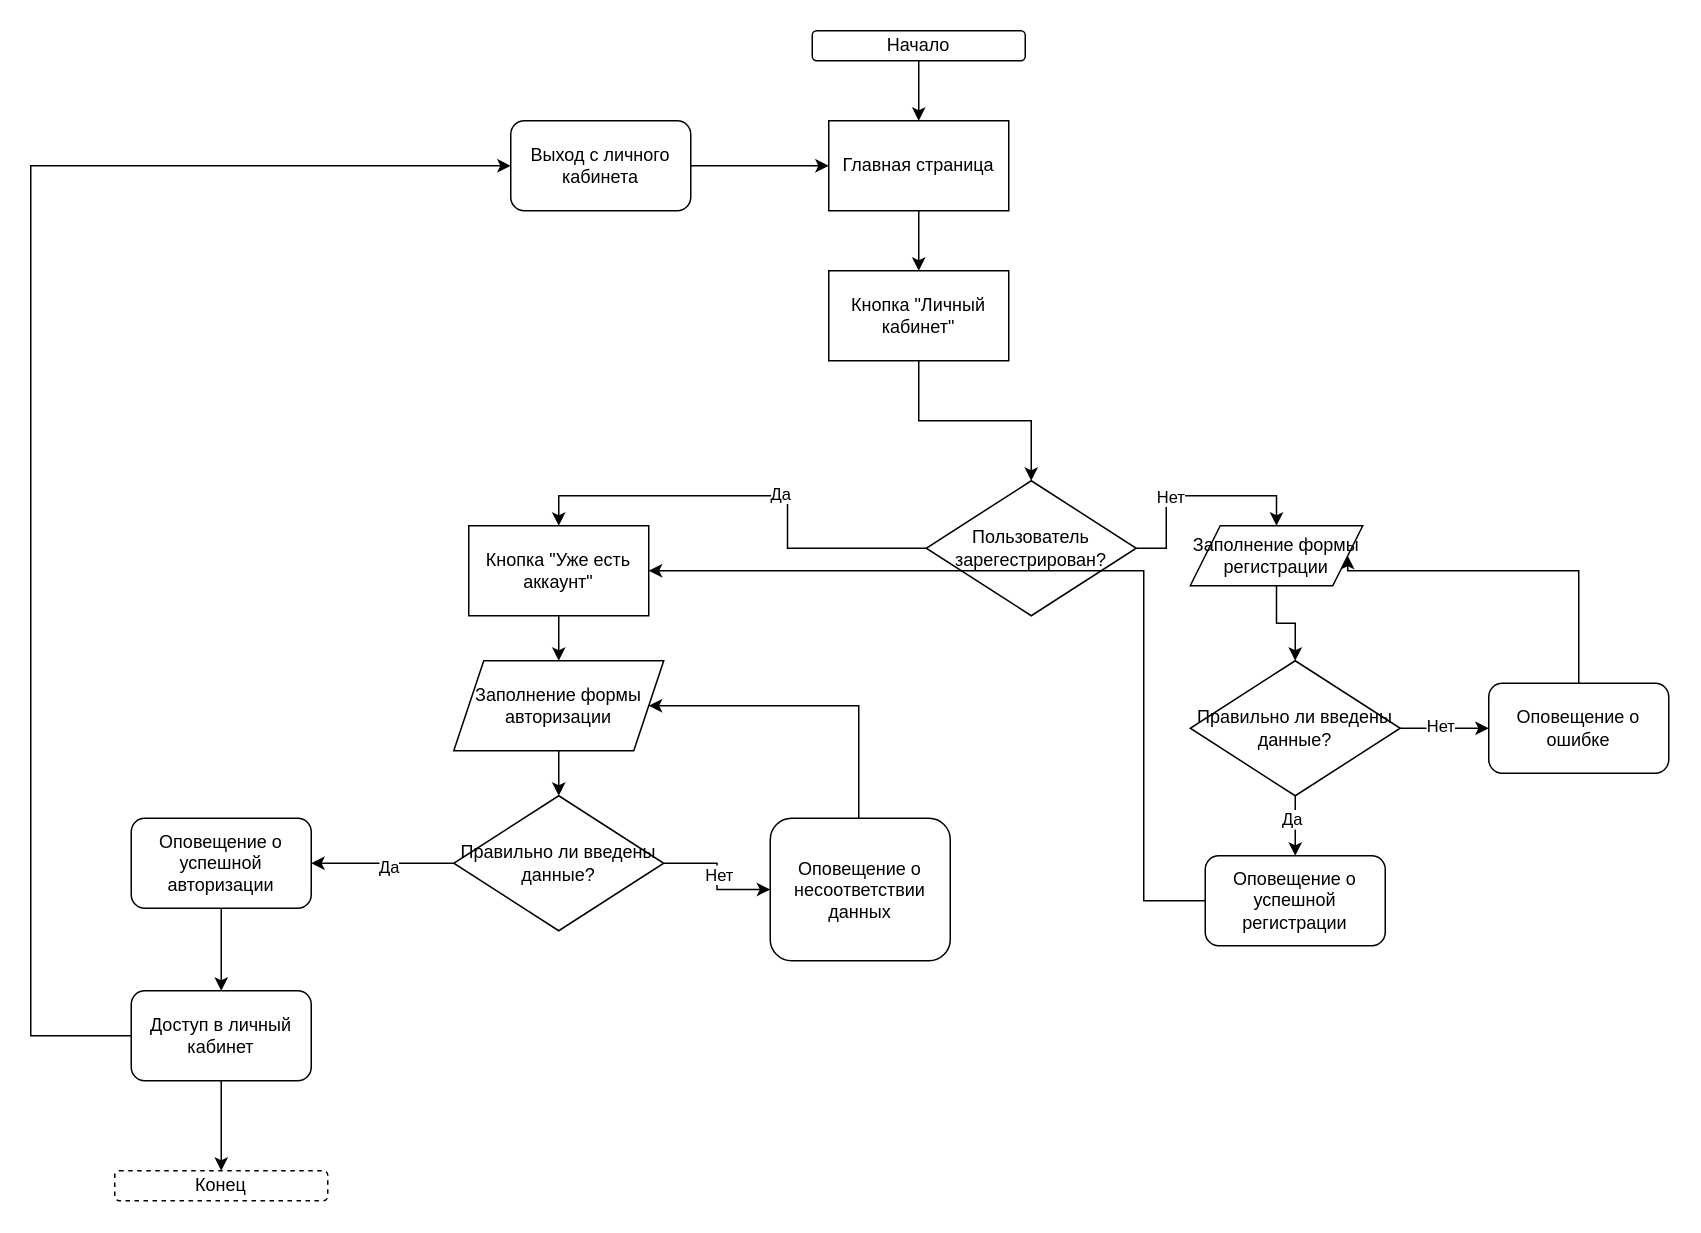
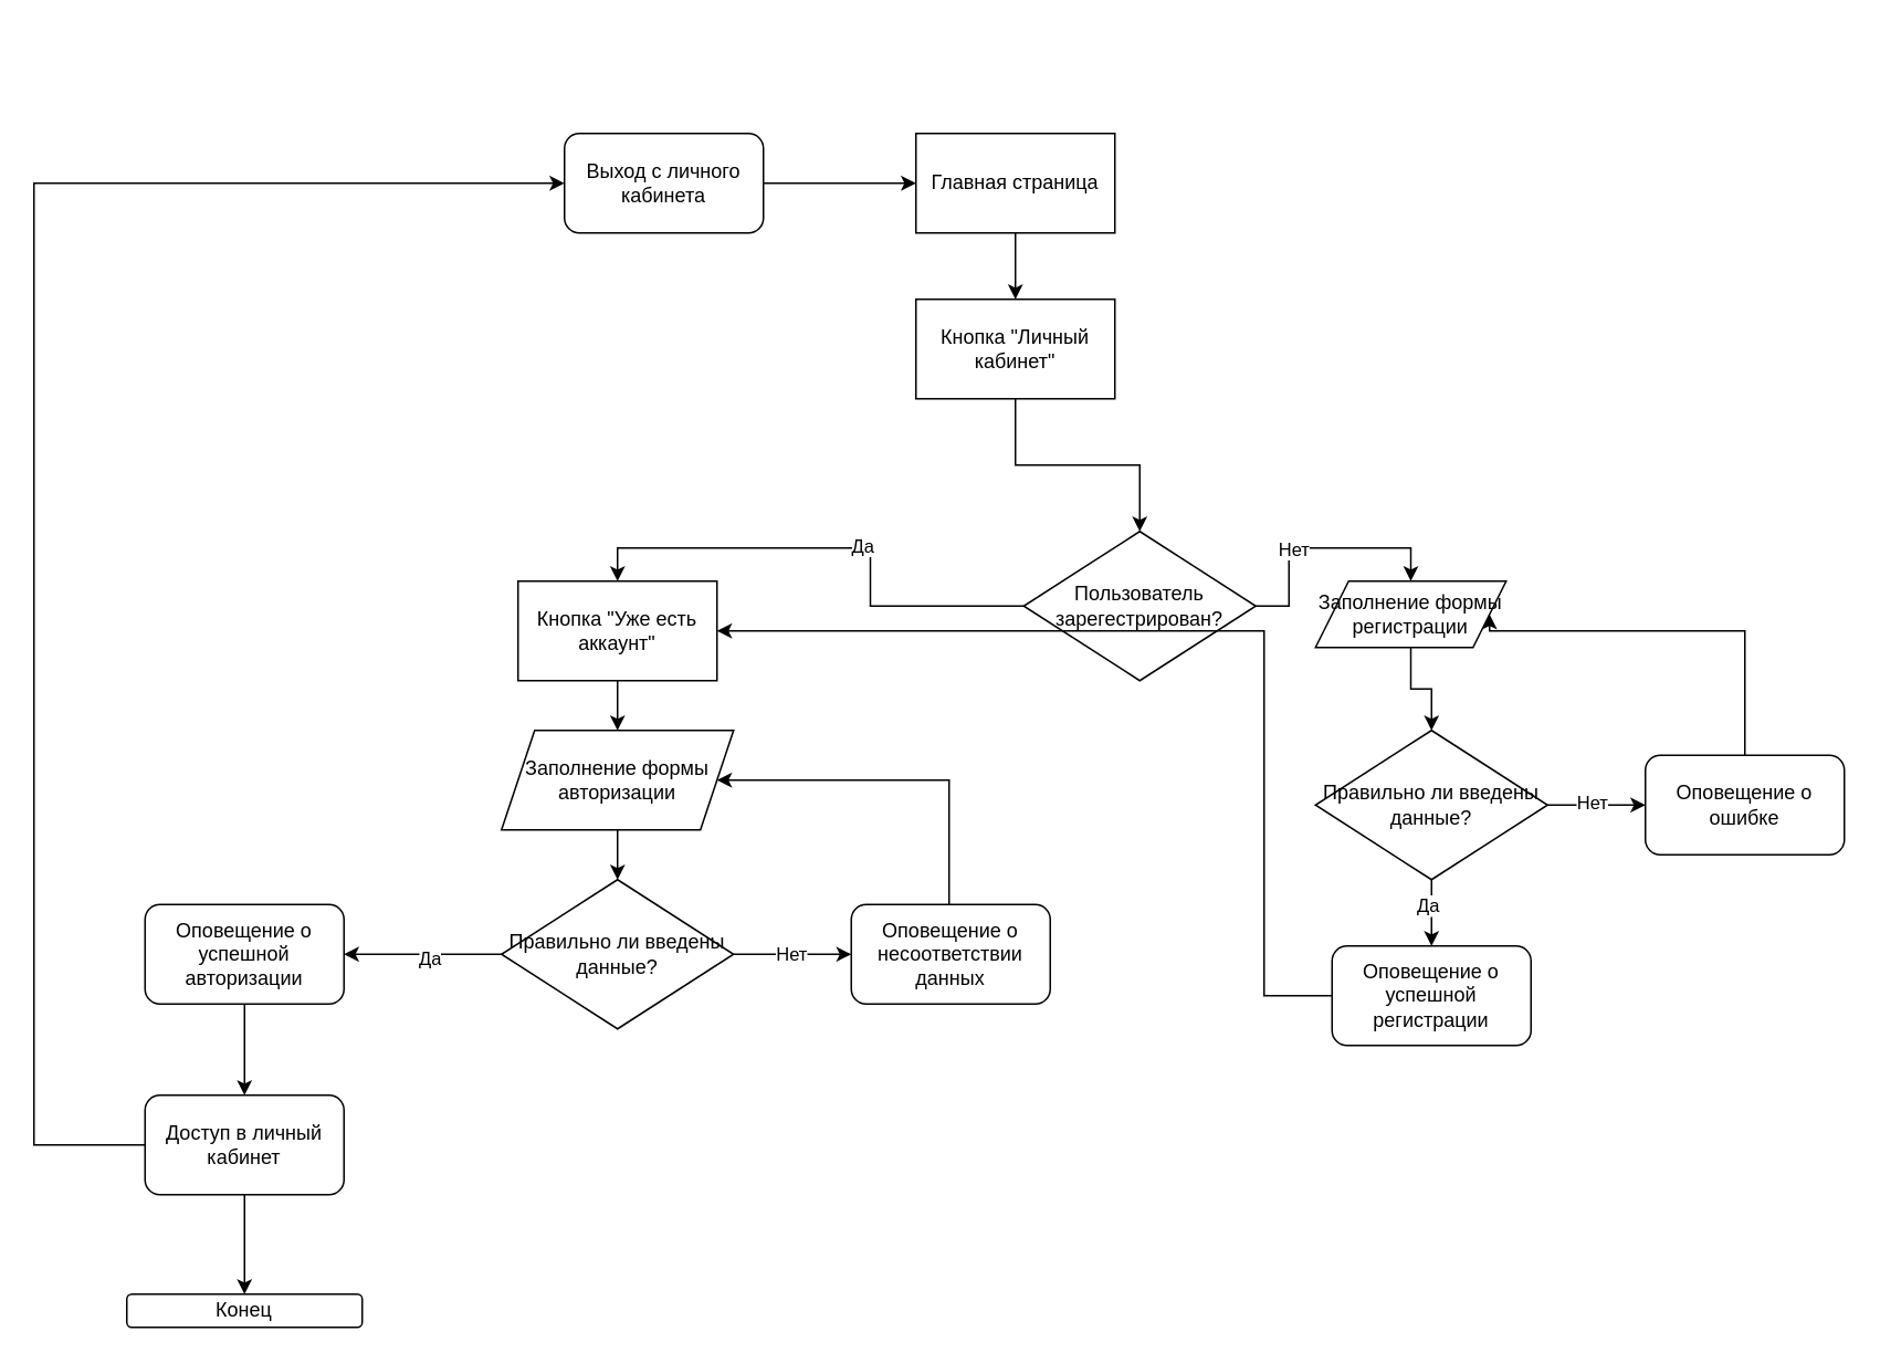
  <mxCell id="0" />
  <mxCell id="1" parent="0" />
- <mxCell id="2" style="edgeStyle=orthogonalEdgeStyle;rounded=0;orthogonalLoop=1;jettySize=auto;html=1;entryX=0.5;entryY=0;entryDx=0;entryDy=0;" edge="1" parent="1" source="3" target="5"><mxGeometry relative="1" as="geometry" /></mxCell>
- <mxCell id="3" value="Начало" style="rounded=1;whiteSpace=wrap;html=1;" vertex="1" parent="1"><mxGeometry x="541" y="20" width="142" height="20" as="geometry" /></mxCell>
  <mxCell id="4" style="edgeStyle=orthogonalEdgeStyle;rounded=0;orthogonalLoop=1;jettySize=auto;html=1;entryX=0.5;entryY=0;entryDx=0;entryDy=0;" edge="1" parent="1" source="5" target="7"><mxGeometry relative="1" as="geometry" /></mxCell>
  <mxCell id="5" value="Главная страница" style="rounded=0;whiteSpace=wrap;html=1;" vertex="1" parent="1"><mxGeometry x="552" y="80" width="120" height="60" as="geometry" /></mxCell>
  <mxCell id="6" style="edgeStyle=orthogonalEdgeStyle;rounded=0;orthogonalLoop=1;jettySize=auto;html=1;entryX=0.5;entryY=0;entryDx=0;entryDy=0;" edge="1" parent="1" source="7" target="12"><mxGeometry relative="1" as="geometry" /></mxCell>
  <mxCell id="7" value="Кнопка &quot;Личный кабинет&quot;" style="rounded=0;whiteSpace=wrap;html=1;" vertex="1" parent="1"><mxGeometry x="552" y="180" width="120" height="60" as="geometry" /></mxCell>
  <mxCell id="8" style="edgeStyle=orthogonalEdgeStyle;rounded=0;orthogonalLoop=1;jettySize=auto;html=1;entryX=0.5;entryY=0;entryDx=0;entryDy=0;" edge="1" parent="1" source="12" target="14"><mxGeometry relative="1" as="geometry" /></mxCell>
  <mxCell id="9" value="Да" style="edgeLabel;html=1;align=center;verticalAlign=middle;resizable=0;points=[];" vertex="1" connectable="0" parent="8"><mxGeometry x="-0.113" y="-2" relative="1" as="geometry"><mxPoint as="offset" /></mxGeometry></mxCell>
  <mxCell id="10" style="edgeStyle=orthogonalEdgeStyle;rounded=0;orthogonalLoop=1;jettySize=auto;html=1;entryX=0.5;entryY=0;entryDx=0;entryDy=0;" edge="1" parent="1" source="12" target="16"><mxGeometry relative="1" as="geometry" /></mxCell>
  <mxCell id="11" value="Нет" style="edgeLabel;html=1;align=center;verticalAlign=middle;resizable=0;points=[];" vertex="1" connectable="0" parent="10"><mxGeometry x="-0.229" relative="1" as="geometry"><mxPoint as="offset" /></mxGeometry></mxCell>
  <mxCell id="12" value="Пользователь зарегестрирован?" style="rhombus;whiteSpace=wrap;html=1;" vertex="1" parent="1"><mxGeometry x="617" y="320" width="140" height="90" as="geometry" /></mxCell>
  <mxCell id="13" style="edgeStyle=orthogonalEdgeStyle;rounded=0;orthogonalLoop=1;jettySize=auto;html=1;entryX=0.5;entryY=0;entryDx=0;entryDy=0;" edge="1" parent="1" source="14" target="27"><mxGeometry relative="1" as="geometry" /></mxCell>
  <mxCell id="14" value="Кнопка &quot;Уже есть аккаунт&quot;" style="rounded=0;whiteSpace=wrap;html=1;" vertex="1" parent="1"><mxGeometry x="312" y="350" width="120" height="60" as="geometry" /></mxCell>
  <mxCell id="15" style="edgeStyle=orthogonalEdgeStyle;rounded=0;orthogonalLoop=1;jettySize=auto;html=1;entryX=0.5;entryY=0;entryDx=0;entryDy=0;" edge="1" parent="1" source="16" target="21"><mxGeometry relative="1" as="geometry" /></mxCell>
  <mxCell id="16" value="Заполнение формы регистрации" style="shape=parallelogram;perimeter=parallelogramPerimeter;whiteSpace=wrap;html=1;fixedSize=1;" vertex="1" parent="1"><mxGeometry x="793" y="350" width="115" height="40" as="geometry" /></mxCell>
  <mxCell id="17" style="edgeStyle=orthogonalEdgeStyle;rounded=0;orthogonalLoop=1;jettySize=auto;html=1;entryX=0;entryY=0.5;entryDx=0;entryDy=0;" edge="1" parent="1" source="21" target="23"><mxGeometry relative="1" as="geometry" /></mxCell>
  <mxCell id="18" value="Нет" style="edgeLabel;html=1;align=center;verticalAlign=middle;resizable=0;points=[];" vertex="1" connectable="0" parent="17"><mxGeometry x="-0.123" y="2" relative="1" as="geometry"><mxPoint as="offset" /></mxGeometry></mxCell>
  <mxCell id="19" style="edgeStyle=orthogonalEdgeStyle;rounded=0;orthogonalLoop=1;jettySize=auto;html=1;entryX=0.5;entryY=0;entryDx=0;entryDy=0;" edge="1" parent="1" source="21" target="25"><mxGeometry relative="1" as="geometry" /></mxCell>
  <mxCell id="20" value="Да" style="edgeLabel;html=1;align=center;verticalAlign=middle;resizable=0;points=[];" vertex="1" connectable="0" parent="19"><mxGeometry x="-0.26" y="-3" relative="1" as="geometry"><mxPoint as="offset" /></mxGeometry></mxCell>
  <mxCell id="21" value="Правильно ли введены данные?" style="rhombus;whiteSpace=wrap;html=1;" vertex="1" parent="1"><mxGeometry x="793" y="440" width="140" height="90" as="geometry" /></mxCell>
  <mxCell id="22" style="edgeStyle=orthogonalEdgeStyle;rounded=0;orthogonalLoop=1;jettySize=auto;html=1;entryX=1;entryY=0.5;entryDx=0;entryDy=0;" edge="1" parent="1" source="23" target="16"><mxGeometry relative="1" as="geometry"><Array as="points"><mxPoint x="1052" y="380" /></Array></mxGeometry></mxCell>
  <mxCell id="23" value="Оповещение о ошибке" style="rounded=1;whiteSpace=wrap;html=1;" vertex="1" parent="1"><mxGeometry x="992" y="455" width="120" height="60" as="geometry" /></mxCell>
  <mxCell id="24" style="edgeStyle=orthogonalEdgeStyle;rounded=0;orthogonalLoop=1;jettySize=auto;html=1;entryX=1;entryY=0.5;entryDx=0;entryDy=0;" edge="1" parent="1" source="25" target="14"><mxGeometry relative="1" as="geometry"><Array as="points"><mxPoint x="762" y="600" /><mxPoint x="762" y="380" /></Array></mxGeometry></mxCell>
  <mxCell id="25" value="Оповещение о успешной регистрации" style="rounded=1;whiteSpace=wrap;html=1;" vertex="1" parent="1"><mxGeometry x="803" y="570" width="120" height="60" as="geometry" /></mxCell>
  <mxCell id="26" style="edgeStyle=orthogonalEdgeStyle;rounded=0;orthogonalLoop=1;jettySize=auto;html=1;entryX=0.5;entryY=0;entryDx=0;entryDy=0;" edge="1" parent="1" source="27" target="32"><mxGeometry relative="1" as="geometry" /></mxCell>
  <mxCell id="27" value="Заполнение формы авторизации" style="shape=parallelogram;perimeter=parallelogramPerimeter;whiteSpace=wrap;html=1;fixedSize=1;" vertex="1" parent="1"><mxGeometry x="302" y="440" width="140" height="60" as="geometry" /></mxCell>
  <mxCell id="28" style="edgeStyle=orthogonalEdgeStyle;rounded=0;orthogonalLoop=1;jettySize=auto;html=1;entryX=1;entryY=0.5;entryDx=0;entryDy=0;" edge="1" parent="1" source="32" target="34"><mxGeometry relative="1" as="geometry" /></mxCell>
  <mxCell id="29" value="Да" style="edgeLabel;html=1;align=center;verticalAlign=middle;resizable=0;points=[];" vertex="1" connectable="0" parent="28"><mxGeometry x="-0.067" y="2" relative="1" as="geometry"><mxPoint as="offset" /></mxGeometry></mxCell>
  <mxCell id="30" style="edgeStyle=orthogonalEdgeStyle;rounded=0;orthogonalLoop=1;jettySize=auto;html=1;entryX=0;entryY=0.5;entryDx=0;entryDy=0;" edge="1" parent="1" source="32" target="39"><mxGeometry relative="1" as="geometry" /></mxCell>
  <mxCell id="31" value="Нет" style="edgeLabel;html=1;align=center;verticalAlign=middle;resizable=0;points=[];" vertex="1" connectable="0" parent="30"><mxGeometry x="-0.033" y="1" relative="1" as="geometry"><mxPoint as="offset" /></mxGeometry></mxCell>
  <mxCell id="32" value="Правильно ли введены данные?" style="rhombus;whiteSpace=wrap;html=1;" vertex="1" parent="1"><mxGeometry x="302" y="530" width="140" height="90" as="geometry" /></mxCell>
  <mxCell id="33" style="edgeStyle=orthogonalEdgeStyle;rounded=0;orthogonalLoop=1;jettySize=auto;html=1;entryX=0.5;entryY=0;entryDx=0;entryDy=0;" edge="1" parent="1" source="34" target="37"><mxGeometry relative="1" as="geometry" /></mxCell>
  <mxCell id="34" value="Оповещение о успешной авторизации" style="rounded=1;whiteSpace=wrap;html=1;" vertex="1" parent="1"><mxGeometry x="87" y="545" width="120" height="60" as="geometry" /></mxCell>
  <mxCell id="35" style="edgeStyle=orthogonalEdgeStyle;rounded=0;orthogonalLoop=1;jettySize=auto;html=1;entryX=0.5;entryY=0;entryDx=0;entryDy=0;" edge="1" parent="1" source="37" target="40"><mxGeometry relative="1" as="geometry" /></mxCell>
  <mxCell id="36" style="edgeStyle=orthogonalEdgeStyle;rounded=0;orthogonalLoop=1;jettySize=auto;html=1;entryX=0;entryY=0.5;entryDx=0;entryDy=0;" edge="1" parent="1" source="37" target="42"><mxGeometry relative="1" as="geometry"><Array as="points"><mxPoint x="20" y="690" /><mxPoint x="20" y="110" /></Array></mxGeometry></mxCell>
  <mxCell id="37" value="Доступ в личный кабинет" style="rounded=1;whiteSpace=wrap;html=1;" vertex="1" parent="1"><mxGeometry x="87" y="660" width="120" height="60" as="geometry" /></mxCell>
  <mxCell id="38" style="edgeStyle=orthogonalEdgeStyle;rounded=0;orthogonalLoop=1;jettySize=auto;html=1;entryX=1;entryY=0.5;entryDx=0;entryDy=0;" edge="1" parent="1" source="39" target="27"><mxGeometry relative="1" as="geometry"><Array as="points"><mxPoint x="572" y="470" /></Array></mxGeometry></mxCell>
- <mxCell id="39" value="Оповещение о несоответствии данных" style="rounded=1;whiteSpace=wrap;html=1;" vertex="1" parent="1"><mxGeometry x="513" y="545" width="120" height="95" as="geometry" /></mxCell>
- <mxCell id="40" value="Конец" style="rounded=1;whiteSpace=wrap;html=1;dashed=1;" vertex="1" parent="1"><mxGeometry x="76" y="780" width="142" height="20" as="geometry" /></mxCell>
+ <mxCell id="39" value="Оповещение о несоответствии данных" style="rounded=1;whiteSpace=wrap;html=1;" vertex="1" parent="1"><mxGeometry x="513" y="545" width="120" height="60" as="geometry" /></mxCell>
+ <mxCell id="40" value="Конец" style="rounded=1;whiteSpace=wrap;html=1;" vertex="1" parent="1"><mxGeometry x="76" y="780" width="142" height="20" as="geometry" /></mxCell>
  <mxCell id="41" style="edgeStyle=orthogonalEdgeStyle;rounded=0;orthogonalLoop=1;jettySize=auto;html=1;entryX=0;entryY=0.5;entryDx=0;entryDy=0;" edge="1" parent="1" source="42" target="5"><mxGeometry relative="1" as="geometry" /></mxCell>
  <mxCell id="42" value="Выход с личного кабинета" style="rounded=1;whiteSpace=wrap;html=1;" vertex="1" parent="1"><mxGeometry x="340" y="80" width="120" height="60" as="geometry" /></mxCell>
